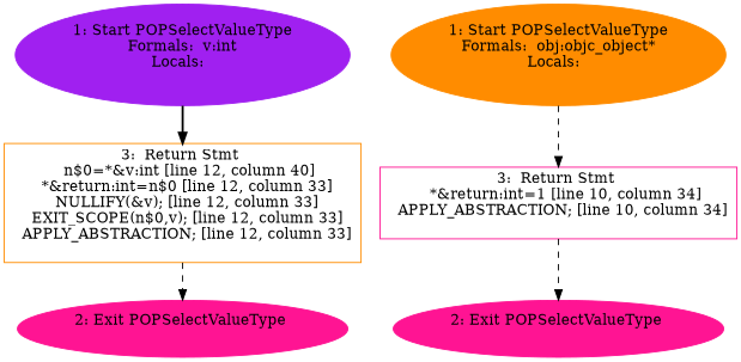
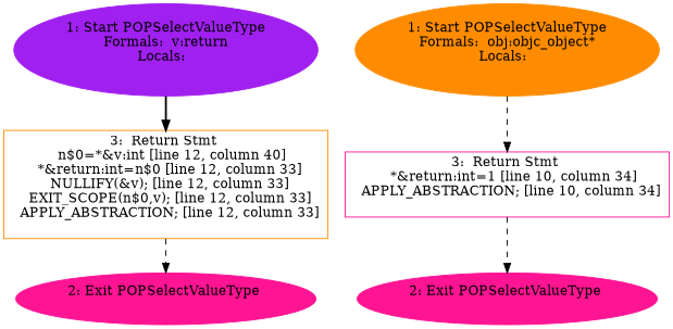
  digraph {
    node [color=deeppink style=filled]
    edge [style=dashed]
-   n1 [color=purple label="1: Start POPSelectValueType\nFormals:  v:int\nLocals:  \n  "]
+   n1 [color=purple label="1: Start POPSelectValueType\nFormals:  v:return\nLocals:  \n  "]
    n2 [label="3:  Return Stmt \n   n$0=*&v:int [line 12, column 40]\n  *&return:int=n$0 [line 12, column 33]\n  NULLIFY(&v); [line 12, column 33]\n  EXIT_SCOPE(n$0,v); [line 12, column 33]\n  APPLY_ABSTRACTION; [line 12, column 33]\n " shape=box color=darkorange style=""]
    n3 [label="2: Exit POPSelectValueType \n  "]
    n4 [color=darkorange label="1: Start POPSelectValueType\nFormals:  obj:objc_object*\nLocals:  \n  "]
    n5 [label="3:  Return Stmt \n   *&return:int=1 [line 10, column 34]\n  APPLY_ABSTRACTION; [line 10, column 34]\n " shape=box style=""]
    n6 [label="2: Exit POPSelectValueType \n  "]
    n1 -> n2 [style=bold]
    n2 -> n3
    n4 -> n5
    n5 -> n6
  }
